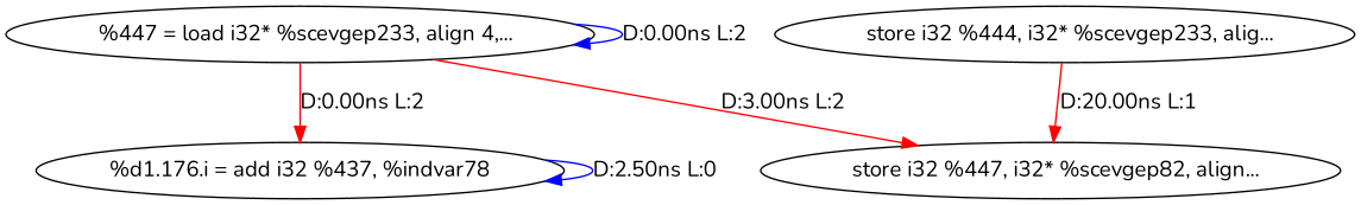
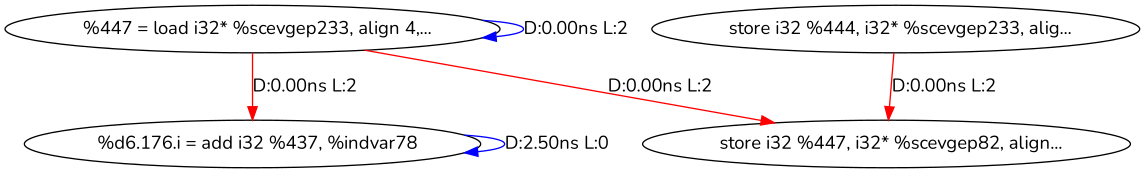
  digraph {
    fontname=Nunito
    node [fontname=Nunito]
    edge [color=red fontname=Nunito]
-   n1 [label="%d1.176.i = add i32 %437, %indvar78"]
+   n1 [label="  %d6.176.i = add i32 %437, %indvar78"]
    n2 [label="  %447 = load i32* %scevgep233, align 4,..."]
    n3 [label="  store i32 %447, i32* %scevgep82, align..."]
    n4 [label="  store i32 %444, i32* %scevgep233, alig..."]
    n1 -> n1 [color=blue label="D:2.50ns L:0"]
    n2 -> n1 [label="D:0.00ns L:2"]
    n2 -> n2 [color=blue label="D:0.00ns L:2"]
-   n2 -> n3 [label="D:3.00ns L:2"]
-   n4 -> n3 [label="D:20.00ns L:1"]
+   n2 -> n3 [label="D:0.00ns L:2"]
+   n4 -> n3 [label="D:0.00ns L:2"]
  }
